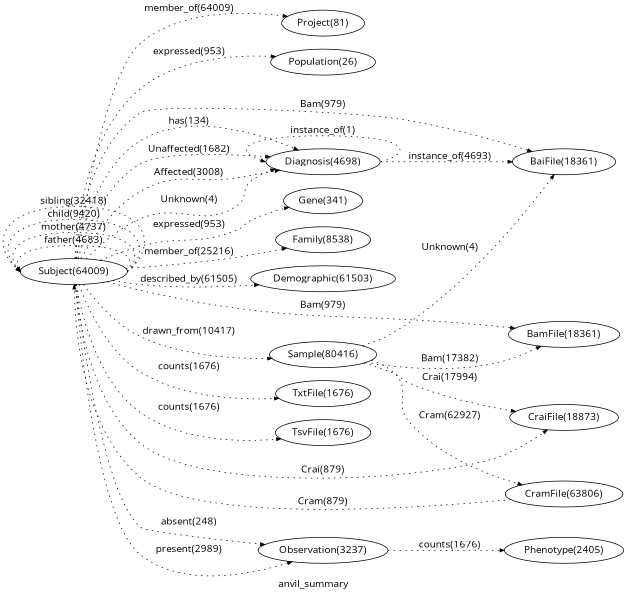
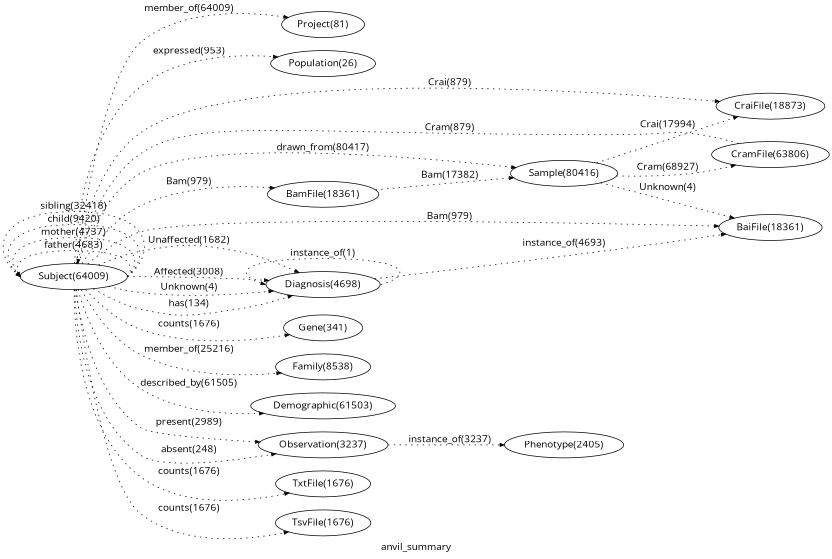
  digraph {
    fontname="Open Sans"
    label=anvil_summary
    rankdir=LR
    scale=3
    node [fontname="Open Sans"]
    edge [arrowsize=0.6 fontname="Open Sans" labeldistance=0 style=dotted]
    n1 [height=0.5 label="Project(81)" width=1.4443]
    n2 [height=0.5 label="Population(26)" width=1.8776]
    n3 [height=0.5 label="Subject(64009)" width=1.9137]
    n4 [height=0.5 label="Sample(80416)" width=1.9137]
    n5 [height=0.5 label="Diagnosis(4698)" width=2.0401]
    n6 [height=0.5 label="Gene(341)" width=1.4082]
    n7 [height=0.5 label="Family(8538)" width=1.7332]
    n8 [height=0.5 label="Demographic(61503)" width=2.5456]
    n9 [height=0.5 label="Observation(3237)" width=2.2567]
    n10 [height=0.5 label="CraiFile(18873)" width=1.9679]
    n11 [height=0.5 label="TxtFile(1676)" width=1.7693]
    n12 [height=0.5 label="TsvFile(1676)" width=1.7693]
    n13 [height=0.5 label="BaiFile(18361)" width=1.8776]
    n14 [height=0.5 label="BamFile(18361)" width=2.022]
    n15 [height=0.5 label="CramFile(63806)" width=2.0943]
    n16 [height=0.5 label="Phenotype(2405)" width=2.1123]
    n3 -> n1 [label="member_of(64009)"]
    n3 -> n2 [label="expressed(953)"]
    n3 -> n3 [headport=w label="father(4683)" tailport=e]
    n3 -> n3 [headport=w label="mother(4737)" tailport=e]
    n3 -> n3 [headport=w label="child(9420)" tailport=e]
    n3 -> n3 [headport=w label="sibling(32418)" tailport=e]
-   n3 -> n4 [label="drawn_from(10417)"]
+   n3 -> n4 [label="drawn_from(80417)"]
    n3 -> n5 [label="Unaffected(1682)"]
    n3 -> n5 [label="Affected(3008)"]
    n3 -> n5 [label="Unknown(4)"]
    n3 -> n5 [label="has(134)"]
-   n3 -> n6 [label="expressed(953)"]
+   n3 -> n6 [label="counts(1676)"]
    n3 -> n7 [label="member_of(25216)"]
    n3 -> n8 [label="described_by(61505)"]
    n3 -> n9 [label="present(2989)"]
    n3 -> n9 [label="absent(248)"]
    n3 -> n10 [label="Crai(879)"]
    n3 -> n11 [label="counts(1676)"]
    n3 -> n12 [label="counts(1676)"]
    n3 -> n13 [label="Bam(979)"]
    n3 -> n14 [label="Bam(979)"]
    n4 -> n10 [label="Crai(17994)"]
    n4 -> n13 [label="Unknown(4)"]
-   n4 -> n14 [label="Bam(17382)"]
-   n4 -> n15 [label="Cram(62927)"]
+   n14 -> n4 [label="Bam(17382)"]
+   n4 -> n15 [label="Cram(68927)"]
    n5 -> n5 [headport=w label="instance_of(1)" tailport=e]
    n5 -> n13 [label="instance_of(4693)"]
-   n9 -> n16 [label="counts(1676)"]
+   n9 -> n16 [label="instance_of(3237)"]
    n15 -> n3 [label="Cram(879)"]
  }
